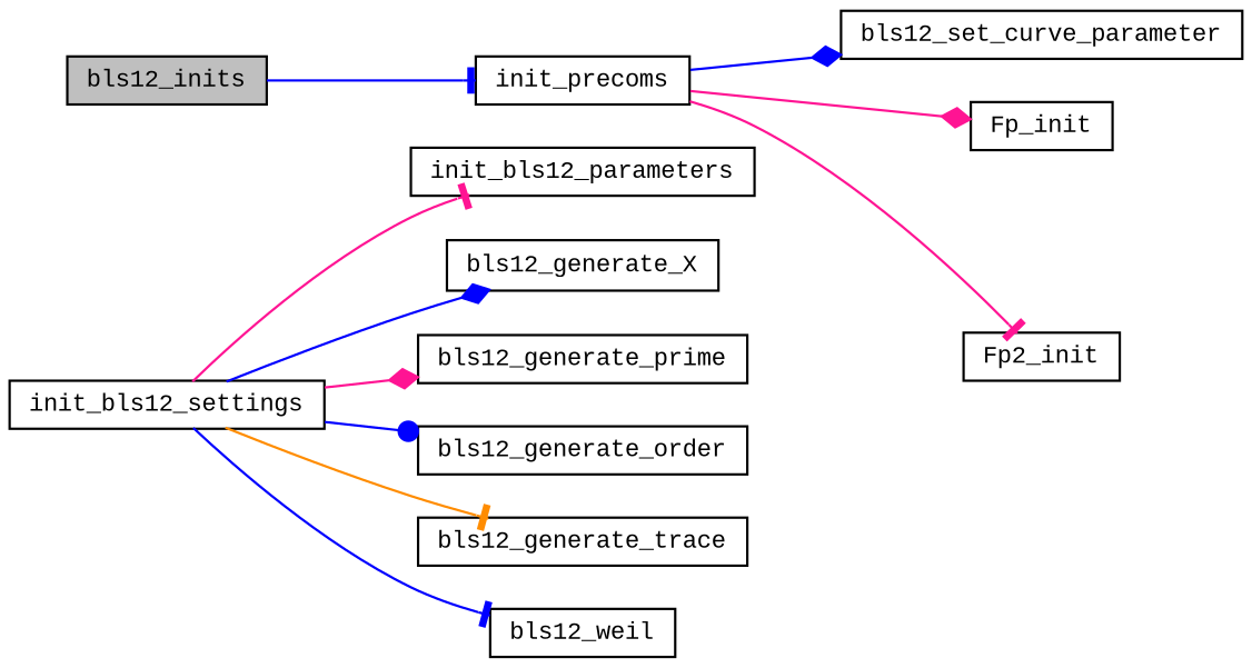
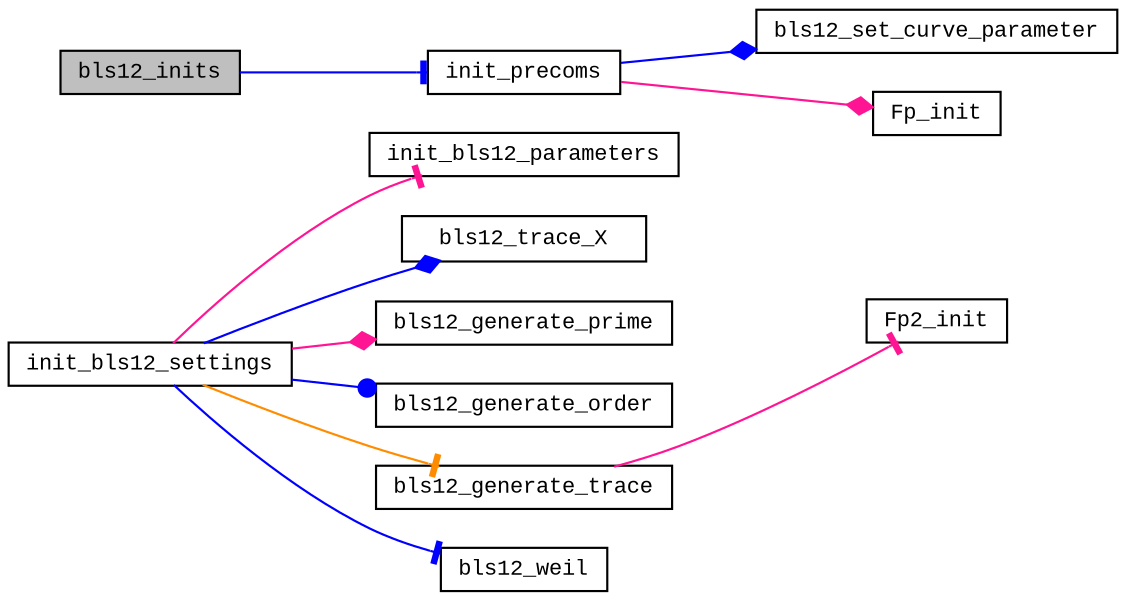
  digraph {
    fontname="Liberation Mono"
    rankdir=LR
    node [color=black fillcolor=white fontname="Liberation Mono" fontsize=10 shape=record style=filled]
    edge [arrowhead=tee color=blue fontname="Liberation Mono" fontsize=10 labelfontname=Helvetica labelfontsize=10 style=solid]
    n1 [fillcolor=grey75 fontcolor=black height=0.2 label=bls12_inits width=0.4]
    n2 [height=0.2 label=init_precoms width=0.4]
    n3 [height=0.2 label=init_bls12_settings width=0.4]
    n4 [height=0.2 label=init_bls12_parameters width=0.4]
-   n5 [height=0.2 label=bls12_generate_X width=0.4]
+   n5 [height=0.2 label=bls12_trace_X width=0.4]
    n6 [height=0.2 label=bls12_generate_prime width=0.4]
    n7 [height=0.2 label=bls12_generate_order width=0.4]
    n8 [height=0.2 label=bls12_generate_trace width=0.4]
    n9 [height=0.2 label=bls12_weil width=0.4]
    n10 [height=0.2 label=bls12_set_curve_parameter width=0.4]
    n11 [height=0.2 label=Fp_init width=0.4]
    n12 [height=0.2 label=Fp2_init width=0.4]
    n1 -> n2
    n2 -> n10 [arrowhead=diamond]
    n2 -> n11 [arrowhead=diamond color=deeppink]
-   n2 -> n12 [color=deeppink]
+   n8 -> n12 [color=deeppink]
    n3 -> n4 [color=deeppink]
    n3 -> n5 [arrowhead=diamond]
    n3 -> n6 [arrowhead=diamond color=deeppink]
    n3 -> n7 [arrowhead=dot]
    n3 -> n8 [color=darkorange]
    n3 -> n9
  }
